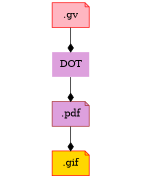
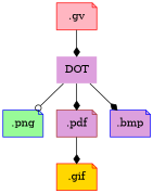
  digraph {
    node [color=red fillcolor=plum shape=note style=filled]
    edge [arrowhead=diamond]
    n1 [fillcolor=lightpink label=".gv"]
    DOT [color=gray40 shape=none]
+   n3 [color=blue fillcolor=palegreen label=".png"]
    n4 [color=brown label=".pdf"]
+   n5 [color=blue label=".bmp"]
    n6 [fillcolor=gold label=".gif"]
    n1 -> DOT
+   DOT -> n3 [arrowhead=odot]
    DOT -> n4
+   DOT -> n5
    n4 -> n6
  }
